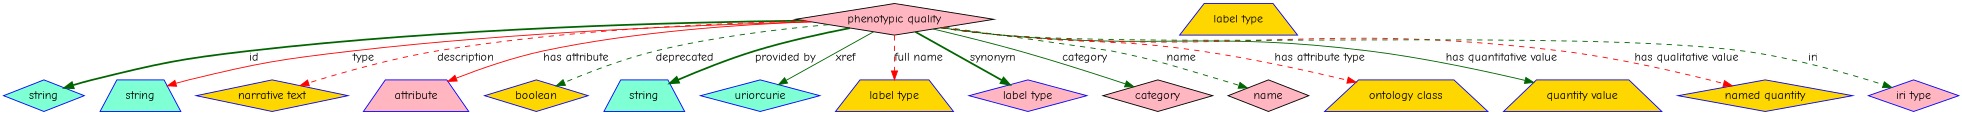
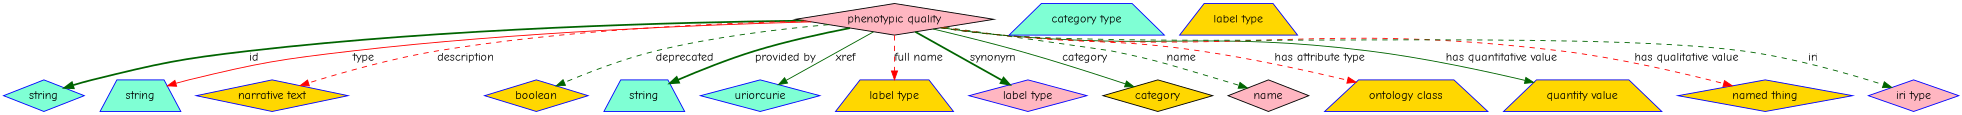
  digraph {
    fontname="Comic Neue"
    node [fillcolor=gold fontname="Comic Neue" shape=diamond style=filled color=blue]
    edge [color=darkgreen fontname="Comic Neue" style=dashed]
    n1 [fillcolor=lightpink height=0.5 label="phenotypic quality" width=2.69 color=""]
    n2 [fillcolor=aquamarine height=0.5 label=string width=1.0652]
    n3 [fillcolor=aquamarine height=0.5 label=string shape=trapezium width=1.0652]
    n4 [height=0.5 label="narrative text" width=2.0943]
-   n5 [fillcolor=lightpink height=0.5 label=attribute shape=trapezium width=1.4443]
    n6 [height=0.5 label=boolean width=1.2999]
    n7 [fillcolor=aquamarine height=0.5 label=string shape=trapezium width=1.0652]
    n8 [fillcolor=aquamarine height=0.5 label=uriorcurie width=1.5887]
    n9 [height=0.5 label="label type" shape=trapezium width=1.5707]
    n10 [fillcolor=lightpink height=0.5 label="label type" width=1.5707]
-   category [fillcolor=lightpink height=0.5 width=1.4263 color=""]
+   category [height=0.5 width=1.4263 color=""]
    name [fillcolor=lightpink height=0.5 width=1.011 color=""]
    n13 [height=0.5 label="ontology class" shape=trapezium width=2.1304]
    n14 [height=0.5 label="quantity value" shape=trapezium width=2.1484]
-   n15 [height=0.5 label="named quantity" width=1.9318]
+   n15 [height=0.5 label="named thing" width=1.9318]
    n16 [fillcolor=lightpink height=0.5 label="iri type" width=1.2277]
+   n17 [fillcolor=aquamarine height=0.5 label="category type" shape=trapezium width=2.0762]
    n18 [height=0.5 label="label type" shape=trapezium width=1.5707]
    n1 -> n2 [label=id style=bold]
    n1 -> n3 [color=red label=type style=solid]
    n1 -> n4 [color=red label=description]
-   n1 -> n5 [color=red label="has attribute" style=solid]
    n1 -> n6 [label=deprecated]
    n1 -> n7 [label="provided by" style=bold]
    n1 -> n8 [label=xref style=solid]
    n1 -> n9 [color=red label="full name"]
    n1 -> n10 [label=synonym style=bold]
    n1 -> category [label=category style=solid]
    n1 -> name [label=name]
    n1 -> n13 [color=red label="has attribute type"]
    n1 -> n14 [label="has quantitative value" style=solid]
    n1 -> n15 [color=red label="has qualitative value"]
    n1 -> n16 [label=iri]
  }
